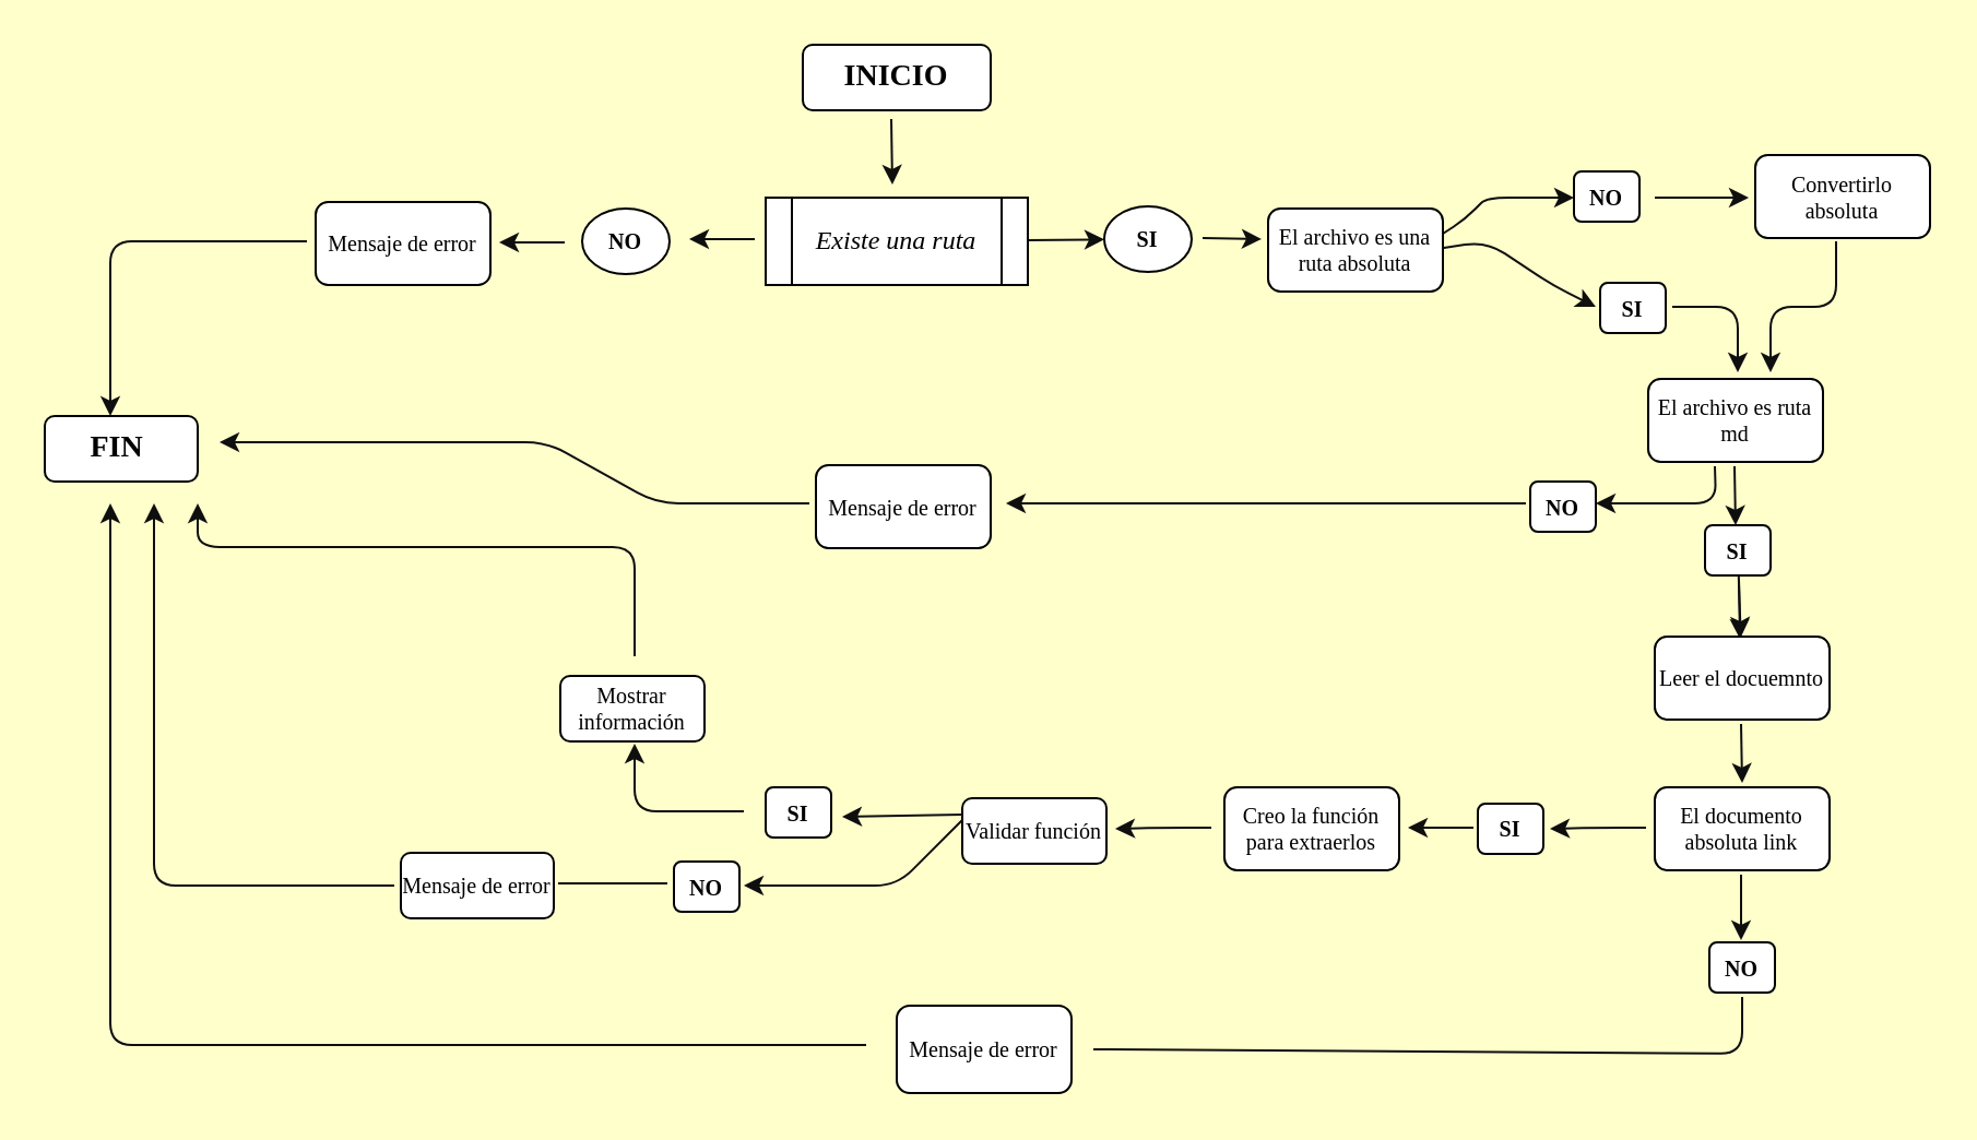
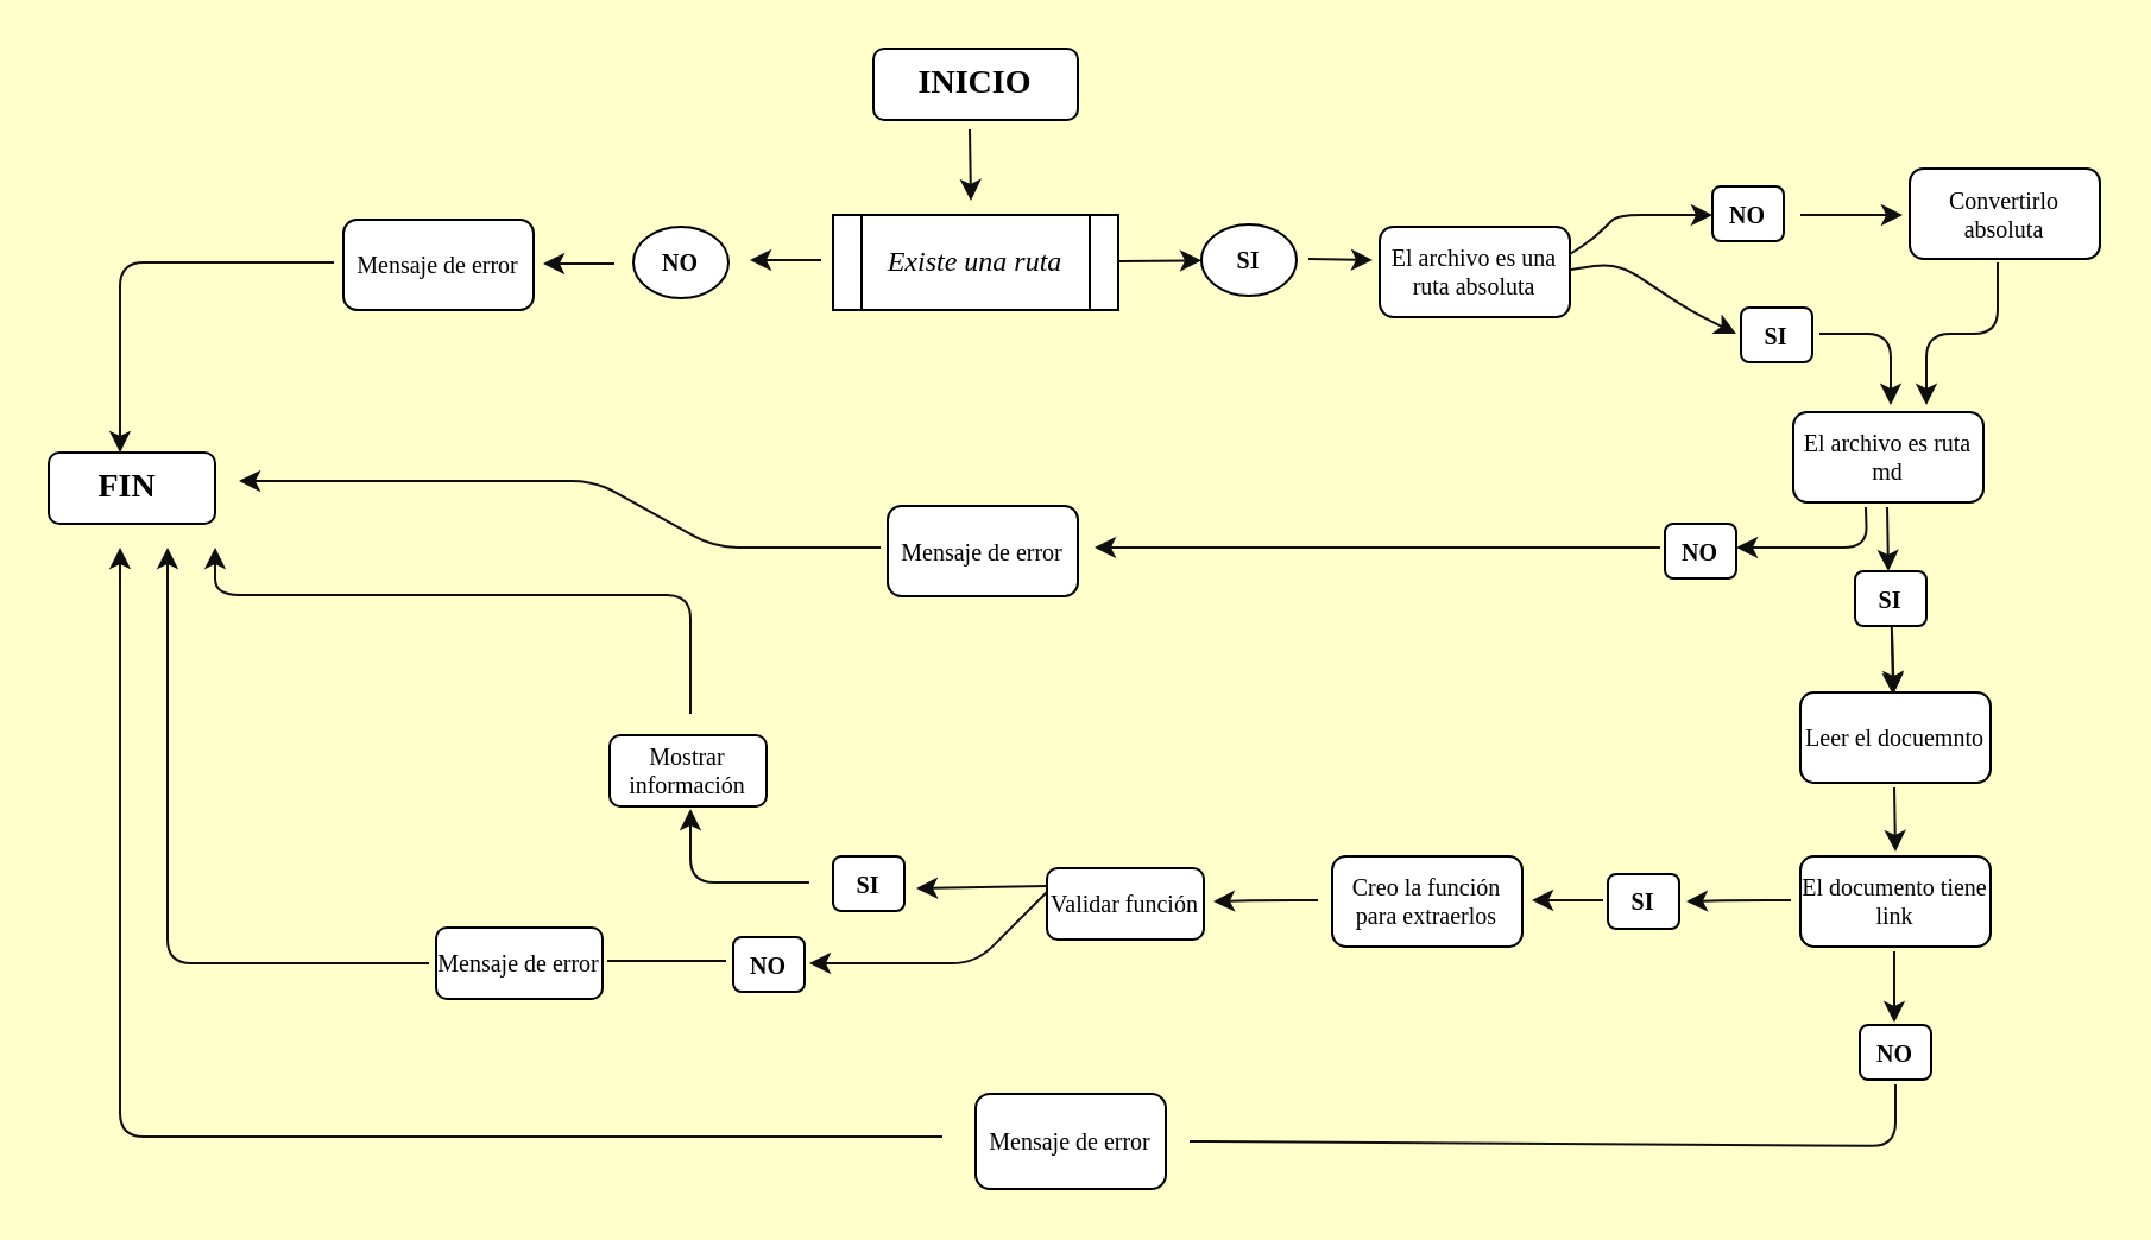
  <mxCell id="0" />
  <mxCell id="1" parent="0" />
  <mxCell id="2" value="&lt;pre&gt;&lt;font face=&quot;Times New Roman&quot;&gt;&lt;span style=&quot;font-size: 14px;&quot;&gt;&lt;b&gt;INICIO&lt;/b&gt;&lt;/span&gt;&lt;/font&gt;&lt;/pre&gt;" style="rounded=1;whiteSpace=wrap;html=1;" vertex="1" parent="1"><mxGeometry x="367" y="20" width="86" height="30" as="geometry" /></mxCell>
  <mxCell id="3" value="" style="endArrow=classic;html=1;fontFamily=Comic Sans MS;fontSize=14;strokeColor=#0F0F0F;" edge="1" parent="1"><mxGeometry width="50" height="50" relative="1" as="geometry"><mxPoint x="407.5" y="54" as="sourcePoint" /><mxPoint x="408" y="84" as="targetPoint" /></mxGeometry></mxCell>
  <mxCell id="4" value="" style="edgeStyle=none;html=1;strokeColor=#0F0F0F;fontFamily=Comic Sans MS;fontSize=14;" edge="1" parent="1"><mxGeometry relative="1" as="geometry"><mxPoint x="345" y="109" as="sourcePoint" /><mxPoint x="315" y="109" as="targetPoint" /></mxGeometry></mxCell>
  <mxCell id="5" value="" style="edgeStyle=none;html=1;strokeColor=#0F0F0F;fontFamily=Comic Sans MS;fontSize=12;" edge="1" parent="1" source="6" target="8"><mxGeometry relative="1" as="geometry" /></mxCell>
  <mxCell id="6" value="&lt;i&gt;&lt;font style=&quot;font-size: 12px;&quot;&gt;Existe una ruta&lt;/font&gt;&lt;/i&gt;" style="shape=process;whiteSpace=wrap;html=1;backgroundOutline=1;fontFamily=Comic Sans MS;fontSize=14;" vertex="1" parent="1"><mxGeometry x="350" y="90" width="120" height="40" as="geometry" /></mxCell>
  <mxCell id="7" value="" style="endArrow=classic;html=1;strokeColor=#0F0F0F;fontFamily=Comic Sans MS;fontSize=14;" edge="1" parent="1"><mxGeometry width="50" height="50" relative="1" as="geometry"><mxPoint x="550" y="108.5" as="sourcePoint" /><mxPoint x="577" y="109" as="targetPoint" /></mxGeometry></mxCell>
  <mxCell id="8" value="&lt;b&gt;&lt;font style=&quot;font-size: 10px;&quot;&gt;SI&lt;/font&gt;&lt;/b&gt;" style="ellipse;whiteSpace=wrap;html=1;fontFamily=Comic Sans MS;fontSize=14;" vertex="1" parent="1"><mxGeometry x="505" y="94" width="40" height="30" as="geometry" /></mxCell>
  <mxCell id="9" value="&lt;b&gt;&lt;font style=&quot;font-size: 10px;&quot;&gt;NO&lt;/font&gt;&lt;/b&gt;" style="ellipse;whiteSpace=wrap;html=1;fontFamily=Comic Sans MS;fontSize=14;" vertex="1" parent="1"><mxGeometry x="266" y="95" width="40" height="30" as="geometry" /></mxCell>
  <mxCell id="10" value="" style="edgeStyle=none;html=1;strokeColor=#0F0F0F;fontFamily=Comic Sans MS;fontSize=14;" edge="1" parent="1"><mxGeometry relative="1" as="geometry"><mxPoint x="258" y="110.5" as="sourcePoint" /><mxPoint x="228" y="110.5" as="targetPoint" /></mxGeometry></mxCell>
  <mxCell id="11" value="" style="endArrow=classic;html=1;strokeColor=#0F0F0F;fontFamily=Comic Sans MS;fontSize=10;" edge="1" parent="1"><mxGeometry width="50" height="50" relative="1" as="geometry"><mxPoint x="140" y="110" as="sourcePoint" /><mxPoint x="50" y="190" as="targetPoint" /><Array as="points"><mxPoint x="50" y="110" /></Array></mxGeometry></mxCell>
  <mxCell id="12" value="" style="endArrow=classic;html=1;strokeColor=#0F0F0F;fontFamily=Comic Sans MS;fontSize=12;" edge="1" parent="1"><mxGeometry width="50" height="50" relative="1" as="geometry"><mxPoint x="660" y="106.5" as="sourcePoint" /><mxPoint x="720" y="90" as="targetPoint" /><Array as="points"><mxPoint x="670" y="100" /><mxPoint x="680" y="90" /></Array></mxGeometry></mxCell>
  <mxCell id="13" value="&lt;b&gt;&lt;font style=&quot;font-size: 10px;&quot;&gt;NO&lt;/font&gt;&lt;/b&gt;" style="rounded=1;whiteSpace=wrap;html=1;fontFamily=Comic Sans MS;fontSize=12;align=center;" vertex="1" parent="1"><mxGeometry x="720" y="78" width="30" height="23" as="geometry" /></mxCell>
  <mxCell id="14" value="" style="endArrow=classic;html=1;strokeColor=#0F0F0F;fontFamily=Comic Sans MS;fontSize=10;" edge="1" parent="1"><mxGeometry width="50" height="50" relative="1" as="geometry"><mxPoint x="757" y="90" as="sourcePoint" /><mxPoint x="800" y="90" as="targetPoint" /></mxGeometry></mxCell>
  <mxCell id="15" value="" style="endArrow=classic;html=1;strokeColor=#0F0F0F;fontFamily=Comic Sans MS;fontSize=10;" edge="1" parent="1"><mxGeometry width="50" height="50" relative="1" as="geometry"><mxPoint x="654" y="114" as="sourcePoint" /><mxPoint x="730" y="140" as="targetPoint" /><Array as="points"><mxPoint x="680" y="110" /><mxPoint x="710" y="130" /></Array></mxGeometry></mxCell>
  <mxCell id="16" value="" style="endArrow=classic;html=1;strokeColor=#0F0F0F;fontFamily=Comic Sans MS;fontSize=10;" edge="1" parent="1"><mxGeometry width="50" height="50" relative="1" as="geometry"><mxPoint x="765" y="140" as="sourcePoint" /><mxPoint x="795" y="170" as="targetPoint" /><Array as="points"><mxPoint x="795" y="140" /></Array></mxGeometry></mxCell>
  <mxCell id="17" value="El archivo es ruta md" style="rounded=1;whiteSpace=wrap;html=1;fontFamily=Comic Sans MS;fontSize=10;align=center;" vertex="1" parent="1"><mxGeometry x="754" y="173" width="80" height="38" as="geometry" /></mxCell>
  <mxCell id="18" value="El archivo es una ruta absoluta" style="rounded=1;whiteSpace=wrap;html=1;fontFamily=Comic Sans MS;fontSize=10;align=center;" vertex="1" parent="1"><mxGeometry x="580" y="95" width="80" height="38" as="geometry" /></mxCell>
  <mxCell id="19" value="Mensaje de error" style="rounded=1;whiteSpace=wrap;html=1;fontFamily=Comic Sans MS;fontSize=10;align=center;" vertex="1" parent="1"><mxGeometry x="144" y="92" width="80" height="38" as="geometry" /></mxCell>
  <mxCell id="20" value="&lt;div style=&quot;text-align: justify;&quot;&gt;&lt;b style=&quot;background-color: initial;&quot;&gt;&lt;font style=&quot;font-size: 14px;&quot;&gt;FIN&amp;nbsp;&lt;/font&gt;&lt;/b&gt;&lt;/div&gt;" style="rounded=1;whiteSpace=wrap;html=1;fontFamily=Comic Sans MS;fontSize=10;align=center;" vertex="1" parent="1"><mxGeometry x="20" y="190" width="70" height="30" as="geometry" /></mxCell>
  <mxCell id="21" value="&lt;b&gt;&lt;font style=&quot;font-size: 10px;&quot;&gt;SI&lt;/font&gt;&lt;/b&gt;" style="rounded=1;whiteSpace=wrap;html=1;fontFamily=Comic Sans MS;fontSize=12;align=center;" vertex="1" parent="1"><mxGeometry x="732" y="129" width="30" height="23" as="geometry" /></mxCell>
  <mxCell id="22" value="" style="endArrow=classic;html=1;strokeColor=#0F0F0F;fontFamily=Comic Sans MS;fontSize=14;" edge="1" parent="1"><mxGeometry width="50" height="50" relative="1" as="geometry"><mxPoint x="793.5" y="213" as="sourcePoint" /><mxPoint x="794" y="240" as="targetPoint" /></mxGeometry></mxCell>
  <mxCell id="23" value="" style="edgeStyle=none;html=1;strokeColor=#0F0F0F;fontFamily=Comic Sans MS;fontSize=14;" edge="1" parent="1" source="24" target="27"><mxGeometry relative="1" as="geometry" /></mxCell>
  <mxCell id="24" value="&lt;b&gt;&lt;font style=&quot;font-size: 10px;&quot;&gt;SI&lt;/font&gt;&lt;/b&gt;" style="rounded=1;whiteSpace=wrap;html=1;fontFamily=Comic Sans MS;fontSize=12;align=center;" vertex="1" parent="1"><mxGeometry x="780" y="240" width="30" height="23" as="geometry" /></mxCell>
  <mxCell id="25" value="" style="endArrow=classic;html=1;strokeColor=#0F0F0F;fontFamily=Comic Sans MS;fontSize=14;" edge="1" parent="1"><mxGeometry width="50" height="50" relative="1" as="geometry"><mxPoint x="795.5" y="265" as="sourcePoint" /><mxPoint x="796" y="292" as="targetPoint" /></mxGeometry></mxCell>
  <mxCell id="26" value="Convertirlo absoluta" style="rounded=1;whiteSpace=wrap;html=1;fontFamily=Comic Sans MS;fontSize=10;align=center;" vertex="1" parent="1"><mxGeometry x="803" y="70.5" width="80" height="38" as="geometry" /></mxCell>
  <mxCell id="27" value="Leer el docuemnto" style="rounded=1;whiteSpace=wrap;html=1;fontFamily=Comic Sans MS;fontSize=10;align=center;" vertex="1" parent="1"><mxGeometry x="757" y="291" width="80" height="38" as="geometry" /></mxCell>
  <mxCell id="28" value="" style="endArrow=classic;html=1;strokeColor=#0F0F0F;fontFamily=Comic Sans MS;fontSize=14;" edge="1" parent="1"><mxGeometry width="50" height="50" relative="1" as="geometry"><mxPoint x="784.5" y="213" as="sourcePoint" /><mxPoint x="730" y="230" as="targetPoint" /><Array as="points"><mxPoint x="785" y="230" /></Array></mxGeometry></mxCell>
  <mxCell id="29" value="&lt;span style=&quot;font-size: 10px;&quot;&gt;&lt;b&gt;NO&lt;/b&gt;&lt;/span&gt;" style="rounded=1;whiteSpace=wrap;html=1;fontFamily=Comic Sans MS;fontSize=12;align=center;" vertex="1" parent="1"><mxGeometry x="700" y="220" width="30" height="23" as="geometry" /></mxCell>
  <mxCell id="30" value="" style="endArrow=classic;html=1;strokeColor=#0F0F0F;fontFamily=Comic Sans MS;fontSize=14;" edge="1" parent="1"><mxGeometry width="50" height="50" relative="1" as="geometry"><mxPoint x="698" y="230" as="sourcePoint" /><mxPoint x="460" y="230" as="targetPoint" /></mxGeometry></mxCell>
  <mxCell id="31" value="Mensaje de error" style="rounded=1;whiteSpace=wrap;html=1;fontFamily=Comic Sans MS;fontSize=10;align=center;" vertex="1" parent="1"><mxGeometry x="373" y="212.5" width="80" height="38" as="geometry" /></mxCell>
  <mxCell id="32" value="" style="endArrow=classic;html=1;strokeColor=#0F0F0F;fontFamily=Comic Sans MS;fontSize=14;" edge="1" parent="1"><mxGeometry width="50" height="50" relative="1" as="geometry"><mxPoint x="370" y="230" as="sourcePoint" /><mxPoint x="100" y="202" as="targetPoint" /><Array as="points"><mxPoint x="300" y="230" /><mxPoint x="250" y="202" /></Array></mxGeometry></mxCell>
  <mxCell id="33" value="" style="endArrow=classic;html=1;strokeColor=#0F0F0F;fontFamily=Comic Sans MS;fontSize=14;" edge="1" parent="1"><mxGeometry width="50" height="50" relative="1" as="geometry"><mxPoint x="796.5" y="331" as="sourcePoint" /><mxPoint x="797" y="358" as="targetPoint" /></mxGeometry></mxCell>
- <mxCell id="34" value="El documento absoluta link" style="rounded=1;whiteSpace=wrap;html=1;fontFamily=Comic Sans MS;fontSize=10;align=center;" vertex="1" parent="1"><mxGeometry x="757" y="360" width="80" height="38" as="geometry" /></mxCell>
+ <mxCell id="34" value="El documento tiene link" style="rounded=1;whiteSpace=wrap;html=1;fontFamily=Comic Sans MS;fontSize=10;align=center;" vertex="1" parent="1"><mxGeometry x="757" y="360" width="80" height="38" as="geometry" /></mxCell>
  <mxCell id="35" value="" style="endArrow=classic;html=1;strokeColor=#0F0F0F;fontFamily=Comic Sans MS;fontSize=14;" edge="1" parent="1"><mxGeometry width="50" height="50" relative="1" as="geometry"><mxPoint x="753" y="378.5" as="sourcePoint" /><mxPoint x="709" y="379" as="targetPoint" /><Array as="points"><mxPoint x="733" y="378.5" /></Array></mxGeometry></mxCell>
  <mxCell id="36" value="&lt;b&gt;&lt;font style=&quot;font-size: 10px;&quot;&gt;SI&lt;/font&gt;&lt;/b&gt;" style="rounded=1;whiteSpace=wrap;html=1;fontFamily=Comic Sans MS;fontSize=12;align=center;" vertex="1" parent="1"><mxGeometry x="676" y="367.5" width="30" height="23" as="geometry" /></mxCell>
  <mxCell id="37" value="Creo la función para extraerlos" style="rounded=1;whiteSpace=wrap;html=1;fontFamily=Comic Sans MS;fontSize=10;align=center;" vertex="1" parent="1"><mxGeometry x="560" y="360" width="80" height="38" as="geometry" /></mxCell>
  <mxCell id="38" value="" style="edgeStyle=none;html=1;strokeColor=#0F0F0F;fontFamily=Comic Sans MS;fontSize=14;" edge="1" parent="1"><mxGeometry relative="1" as="geometry"><mxPoint x="674" y="378.5" as="sourcePoint" /><mxPoint x="644" y="378.5" as="targetPoint" /></mxGeometry></mxCell>
  <mxCell id="39" value="" style="endArrow=classic;html=1;strokeColor=#0F0F0F;fontFamily=Comic Sans MS;fontSize=14;" edge="1" parent="1"><mxGeometry width="50" height="50" relative="1" as="geometry"><mxPoint x="796.5" y="400" as="sourcePoint" /><mxPoint x="796.5" y="430" as="targetPoint" /></mxGeometry></mxCell>
  <mxCell id="40" value="&lt;span style=&quot;font-size: 10px;&quot;&gt;&lt;b&gt;NO&lt;/b&gt;&lt;/span&gt;" style="rounded=1;whiteSpace=wrap;html=1;fontFamily=Comic Sans MS;fontSize=12;align=center;" vertex="1" parent="1"><mxGeometry x="782" y="431" width="30" height="23" as="geometry" /></mxCell>
  <mxCell id="41" value="" style="endArrow=none;html=1;strokeColor=#0F0F0F;fontFamily=Comic Sans MS;fontSize=14;" edge="1" parent="1"><mxGeometry width="50" height="50" relative="1" as="geometry"><mxPoint x="500" y="480" as="sourcePoint" /><mxPoint x="797" y="456" as="targetPoint" /><Array as="points"><mxPoint x="797" y="482" /></Array></mxGeometry></mxCell>
  <mxCell id="42" value="Mensaje de error" style="rounded=1;whiteSpace=wrap;html=1;fontFamily=Comic Sans MS;fontSize=10;align=center;" vertex="1" parent="1"><mxGeometry x="183" y="390" width="70" height="30" as="geometry" /></mxCell>
  <mxCell id="43" value="" style="endArrow=classic;html=1;strokeColor=#0F0F0F;fontFamily=Comic Sans MS;fontSize=14;" edge="1" parent="1"><mxGeometry width="50" height="50" relative="1" as="geometry"><mxPoint x="396" y="478" as="sourcePoint" /><mxPoint x="50" y="230" as="targetPoint" /><Array as="points"><mxPoint x="50" y="478" /></Array></mxGeometry></mxCell>
  <mxCell id="44" value="" style="endArrow=classic;html=1;strokeColor=#0F0F0F;fontFamily=Comic Sans MS;fontSize=14;" edge="1" parent="1"><mxGeometry width="50" height="50" relative="1" as="geometry"><mxPoint x="840" y="110" as="sourcePoint" /><mxPoint x="810" y="170" as="targetPoint" /><Array as="points"><mxPoint x="840" y="140" /><mxPoint x="810" y="140" /></Array></mxGeometry></mxCell>
  <mxCell id="45" value="" style="endArrow=classic;html=1;strokeColor=#0F0F0F;fontFamily=Comic Sans MS;fontSize=14;" edge="1" parent="1"><mxGeometry width="50" height="50" relative="1" as="geometry"><mxPoint x="554" y="378.5" as="sourcePoint" /><mxPoint x="510" y="379" as="targetPoint" /><Array as="points"><mxPoint x="534" y="378.5" /></Array></mxGeometry></mxCell>
  <mxCell id="46" value="Validar función" style="rounded=1;whiteSpace=wrap;html=1;fontFamily=Comic Sans MS;fontSize=10;align=center;" vertex="1" parent="1"><mxGeometry x="440" y="365" width="66" height="30" as="geometry" /></mxCell>
  <mxCell id="47" value="" style="endArrow=classic;html=1;strokeColor=#0F0F0F;fontFamily=Comic Sans MS;fontSize=12;exitX=0;exitY=0.25;exitDx=0;exitDy=0;" edge="1" parent="1" source="46"><mxGeometry width="50" height="50" relative="1" as="geometry"><mxPoint x="435" y="373.5" as="sourcePoint" /><mxPoint x="385" y="373.5" as="targetPoint" /></mxGeometry></mxCell>
  <mxCell id="48" value="" style="endArrow=classic;html=1;strokeColor=#0F0F0F;fontFamily=Comic Sans MS;fontSize=12;exitX=0;exitY=0.5;exitDx=0;exitDy=0;exitPerimeter=0;" edge="1" parent="1"><mxGeometry width="50" height="50" relative="1" as="geometry"><mxPoint x="440" y="375" as="sourcePoint" /><mxPoint x="340" y="405" as="targetPoint" /><Array as="points"><mxPoint x="410" y="405" /></Array></mxGeometry></mxCell>
  <mxCell id="49" value="&lt;b&gt;&lt;font style=&quot;font-size: 10px;&quot;&gt;SI&lt;/font&gt;&lt;/b&gt;" style="rounded=1;whiteSpace=wrap;html=1;fontFamily=Comic Sans MS;fontSize=12;align=center;" vertex="1" parent="1"><mxGeometry x="350" y="360" width="30" height="23" as="geometry" /></mxCell>
  <mxCell id="50" value="&lt;span style=&quot;font-size: 10px;&quot;&gt;&lt;b&gt;NO&lt;/b&gt;&lt;/span&gt;" style="rounded=1;whiteSpace=wrap;html=1;fontFamily=Comic Sans MS;fontSize=12;align=center;" vertex="1" parent="1"><mxGeometry x="308" y="394" width="30" height="23" as="geometry" /></mxCell>
  <mxCell id="51" value="" style="endArrow=none;html=1;strokeColor=#0F0F0F;fontFamily=Comic Sans MS;fontSize=12;" edge="1" parent="1"><mxGeometry width="50" height="50" relative="1" as="geometry"><mxPoint x="305" y="404" as="sourcePoint" /><mxPoint x="255" y="404" as="targetPoint" /></mxGeometry></mxCell>
  <mxCell id="52" value="Mensaje de error" style="rounded=1;whiteSpace=wrap;html=1;fontFamily=Comic Sans MS;fontSize=10;align=center;" vertex="1" parent="1"><mxGeometry x="410" y="460" width="80" height="40" as="geometry" /></mxCell>
  <mxCell id="53" value="" style="endArrow=classic;html=1;strokeColor=#0F0F0F;fontFamily=Comic Sans MS;fontSize=12;" edge="1" parent="1"><mxGeometry width="50" height="50" relative="1" as="geometry"><mxPoint x="180" y="405" as="sourcePoint" /><mxPoint x="70" y="230" as="targetPoint" /><Array as="points"><mxPoint x="70" y="405" /></Array></mxGeometry></mxCell>
  <mxCell id="54" value="" style="endArrow=classic;html=1;strokeColor=#0F0F0F;fontFamily=Comic Sans MS;fontSize=12;" edge="1" parent="1"><mxGeometry width="50" height="50" relative="1" as="geometry"><mxPoint x="340" y="371" as="sourcePoint" /><mxPoint x="290" y="340" as="targetPoint" /><Array as="points"><mxPoint x="290" y="371" /></Array></mxGeometry></mxCell>
  <mxCell id="55" value="Mostrar información" style="rounded=1;whiteSpace=wrap;html=1;fontFamily=Comic Sans MS;fontSize=10;align=center;" vertex="1" parent="1"><mxGeometry x="256" y="309" width="66" height="30" as="geometry" /></mxCell>
  <mxCell id="56" value="" style="endArrow=classic;html=1;strokeColor=#0F0F0F;fontFamily=Comic Sans MS;fontSize=12;" edge="1" parent="1"><mxGeometry width="50" height="50" relative="1" as="geometry"><mxPoint x="290" y="300" as="sourcePoint" /><mxPoint x="90" y="230" as="targetPoint" /><Array as="points"><mxPoint x="290" y="250" /><mxPoint x="90" y="250" /></Array></mxGeometry></mxCell>
